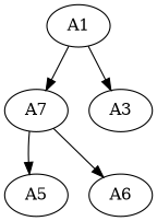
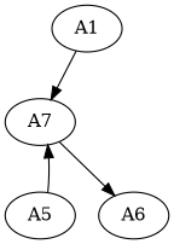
  digraph {
    n1 [label=A7]
    A1
-   A3
    A5
    A6
-   n1 -> A5
+   A5 -> n1
    n1 -> A6
    A1 -> n1
-   A1 -> A3
  }
